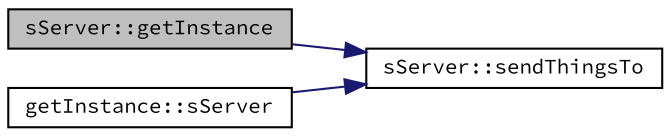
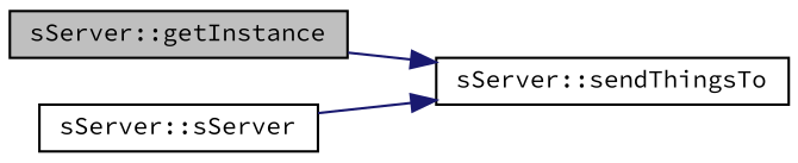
  digraph {
    fontname="Source Code Pro"
    rankdir=LR
    node [color=black fillcolor=white fontname="Source Code Pro" fontsize=10 shape=record style=filled]
    edge [color=midnightblue fontname="Source Code Pro" fontsize=10 labelfontname=Helvetica labelfontsize=10 style=solid]
    n1 [fillcolor=grey75 fontcolor=black height=0.2 label="sServer::getInstance" width=0.4]
    n2 [height=0.2 label="sServer::sendThingsTo" width=0.4]
-   n3 [height=0.2 label="getInstance::sServer" width=0.4]
+   n3 [height=0.2 label="sServer::sServer" width=0.4]
    n1 -> n2
    n3 -> n2
  }
